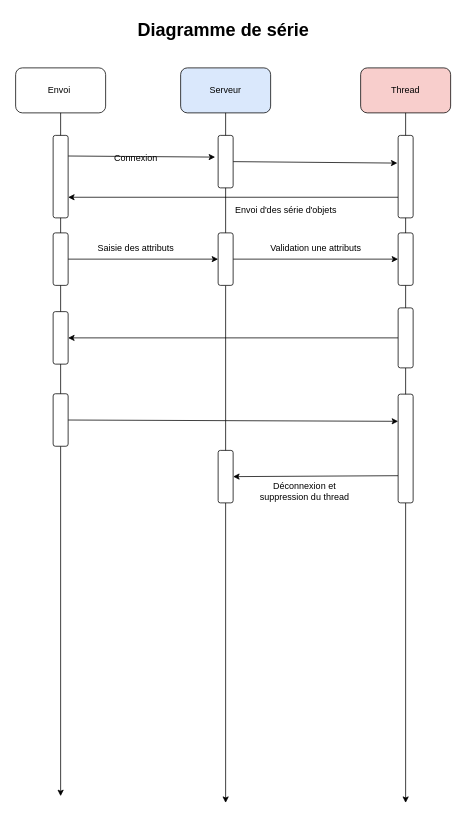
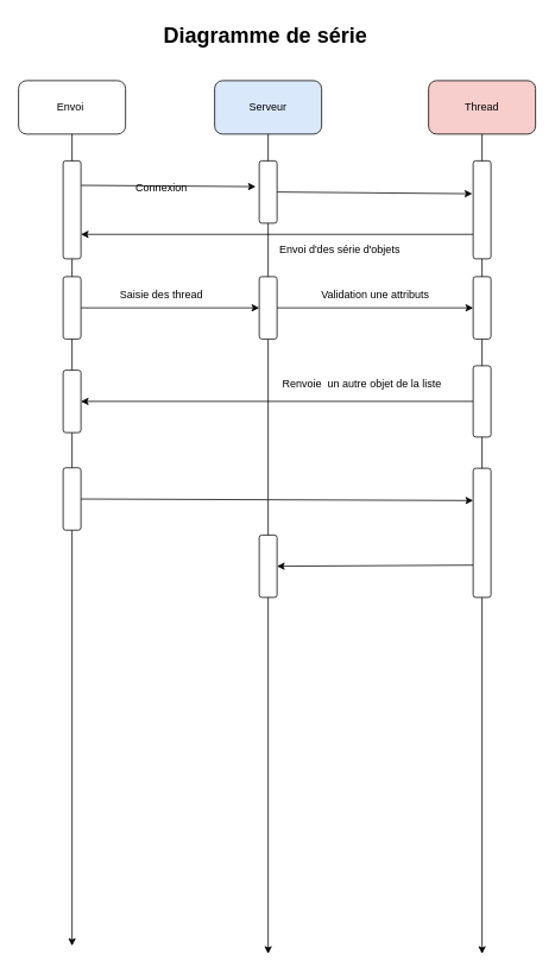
  <mxCell id="0" />
  <mxCell id="1" parent="0" />
  <mxCell id="2" style="edgeStyle=none;html=1;exitX=0.5;exitY=1;exitDx=0;exitDy=0;startArrow=none;" parent="1" source="36" edge="1"><mxGeometry relative="1" as="geometry"><mxPoint x="80" y="1061" as="targetPoint" /></mxGeometry></mxCell>
  <mxCell id="3" value="Envoi&amp;nbsp;" style="rounded=1;whiteSpace=wrap;html=1;" parent="1" vertex="1"><mxGeometry x="20" y="90" width="120" height="60" as="geometry" /></mxCell>
  <mxCell id="4" style="edgeStyle=none;html=1;exitX=0.5;exitY=1;exitDx=0;exitDy=0;startArrow=none;" parent="1" source="40" edge="1"><mxGeometry relative="1" as="geometry"><mxPoint x="300" y="1070" as="targetPoint" /><mxPoint x="300" y="560" as="sourcePoint" /></mxGeometry></mxCell>
  <mxCell id="5" value="Serveur" style="rounded=1;whiteSpace=wrap;html=1;fillColor=#dae8fc;" parent="1" vertex="1"><mxGeometry x="240" y="90" width="120" height="60" as="geometry" /></mxCell>
  <mxCell id="6" style="edgeStyle=none;html=1;exitX=0.5;exitY=1;exitDx=0;exitDy=0;startArrow=none;" parent="1" source="24" edge="1"><mxGeometry relative="1" as="geometry"><mxPoint x="540" y="1070" as="targetPoint" /></mxGeometry></mxCell>
  <mxCell id="7" value="Thread" style="rounded=1;whiteSpace=wrap;html=1;fillColor=#f8cecc;" parent="1" vertex="1"><mxGeometry x="480" y="90" width="120" height="60" as="geometry" /></mxCell>
  <mxCell id="8" style="edgeStyle=none;html=1;exitX=1;exitY=0.25;exitDx=0;exitDy=0;entryX=-0.2;entryY=0.414;entryDx=0;entryDy=0;entryPerimeter=0;" parent="1" source="9" target="12" edge="1"><mxGeometry relative="1" as="geometry" /></mxCell>
  <mxCell id="9" value="" style="rounded=1;whiteSpace=wrap;html=1;" parent="1" vertex="1"><mxGeometry x="70" y="180" width="20" height="110" as="geometry" /></mxCell>
  <mxCell id="10" value="" style="edgeStyle=none;html=1;exitX=0.5;exitY=1;exitDx=0;exitDy=0;endArrow=none;" parent="1" source="3" target="9" edge="1"><mxGeometry relative="1" as="geometry"><mxPoint x="80" y="1061" as="targetPoint" /><mxPoint x="80" y="150" as="sourcePoint" /></mxGeometry></mxCell>
  <mxCell id="11" style="edgeStyle=none;html=1;exitX=1;exitY=0.5;exitDx=0;exitDy=0;entryX=-0.05;entryY=0.336;entryDx=0;entryDy=0;entryPerimeter=0;" parent="1" source="12" target="15" edge="1"><mxGeometry relative="1" as="geometry" /></mxCell>
  <mxCell id="12" value="" style="rounded=1;whiteSpace=wrap;html=1;" parent="1" vertex="1"><mxGeometry x="290" y="180" width="20" height="70" as="geometry" /></mxCell>
  <mxCell id="13" value="" style="edgeStyle=none;html=1;exitX=0.5;exitY=1;exitDx=0;exitDy=0;endArrow=none;" parent="1" source="5" target="12" edge="1"><mxGeometry relative="1" as="geometry"><mxPoint x="300" y="1070" as="targetPoint" /><mxPoint x="300" y="150" as="sourcePoint" /></mxGeometry></mxCell>
  <mxCell id="14" style="edgeStyle=none;html=1;exitX=0;exitY=0.75;exitDx=0;exitDy=0;entryX=1;entryY=0.75;entryDx=0;entryDy=0;" parent="1" source="15" target="9" edge="1"><mxGeometry relative="1" as="geometry" /></mxCell>
  <mxCell id="15" value="" style="rounded=1;whiteSpace=wrap;html=1;" parent="1" vertex="1"><mxGeometry x="530" y="180" width="20" height="110" as="geometry" /></mxCell>
  <mxCell id="16" value="" style="edgeStyle=none;html=1;exitX=0.5;exitY=1;exitDx=0;exitDy=0;endArrow=none;" parent="1" source="7" target="15" edge="1"><mxGeometry relative="1" as="geometry"><mxPoint x="540" y="1070" as="targetPoint" /><mxPoint x="540" y="150" as="sourcePoint" /></mxGeometry></mxCell>
  <mxCell id="17" value="Connexion" style="text;html=1;align=center;verticalAlign=middle;resizable=0;points=[];autosize=1;strokeColor=none;fillColor=none;" parent="1" vertex="1"><mxGeometry x="145" y="200" width="70" height="20" as="geometry" /></mxCell>
  <mxCell id="18" style="edgeStyle=none;html=1;exitX=1;exitY=0.5;exitDx=0;exitDy=0;entryX=0;entryY=0.5;entryDx=0;entryDy=0;" parent="1" source="19" target="30" edge="1"><mxGeometry relative="1" as="geometry" /></mxCell>
  <mxCell id="19" value="" style="rounded=1;whiteSpace=wrap;html=1;" parent="1" vertex="1"><mxGeometry x="70" y="310" width="20" height="70" as="geometry" /></mxCell>
  <mxCell id="20" value="" style="edgeStyle=none;html=1;exitX=0.5;exitY=1;exitDx=0;exitDy=0;startArrow=none;endArrow=none;" parent="1" source="9" target="19" edge="1"><mxGeometry relative="1" as="geometry"><mxPoint x="80" y="1061" as="targetPoint" /><mxPoint x="80" y="250" as="sourcePoint" /></mxGeometry></mxCell>
  <mxCell id="21" value="" style="rounded=1;whiteSpace=wrap;html=1;" parent="1" vertex="1"><mxGeometry x="70" y="415" width="20" height="70" as="geometry" /></mxCell>
  <mxCell id="22" value="" style="edgeStyle=none;html=1;exitX=0.5;exitY=1;exitDx=0;exitDy=0;startArrow=none;endArrow=none;" parent="1" source="19" target="21" edge="1"><mxGeometry relative="1" as="geometry"><mxPoint x="80" y="1061" as="targetPoint" /><mxPoint x="80" y="360" as="sourcePoint" /></mxGeometry></mxCell>
  <mxCell id="23" style="edgeStyle=none;html=1;entryX=1;entryY=0.5;entryDx=0;entryDy=0;" parent="1" source="24" target="21" edge="1"><mxGeometry relative="1" as="geometry" /></mxCell>
  <mxCell id="24" value="" style="rounded=1;whiteSpace=wrap;html=1;" parent="1" vertex="1"><mxGeometry x="530" y="410" width="20" height="80" as="geometry" /></mxCell>
  <mxCell id="25" value="" style="edgeStyle=none;html=1;exitX=0.5;exitY=1;exitDx=0;exitDy=0;startArrow=none;endArrow=none;" parent="1" source="15" target="24" edge="1"><mxGeometry relative="1" as="geometry"><mxPoint x="540" y="1070" as="targetPoint" /><mxPoint x="540" y="250" as="sourcePoint" /></mxGeometry></mxCell>
  <mxCell id="26" value="" style="rounded=1;whiteSpace=wrap;html=1;" parent="1" vertex="1"><mxGeometry x="530" y="310" width="20" height="70" as="geometry" /></mxCell>
  <mxCell id="27" value="" style="edgeStyle=none;html=1;exitX=0.5;exitY=1;exitDx=0;exitDy=0;startArrow=none;endArrow=none;" parent="1" source="30" edge="1"><mxGeometry relative="1" as="geometry"><mxPoint x="300" y="560" as="targetPoint" /><mxPoint x="300" y="250" as="sourcePoint" /></mxGeometry></mxCell>
  <mxCell id="28" value="Envoi d'des série d'objets" style="text;html=1;align=center;verticalAlign=middle;resizable=0;points=[];autosize=1;strokeColor=none;fillColor=none;" parent="1" vertex="1"><mxGeometry x="305" y="270" width="150" height="20" as="geometry" /></mxCell>
  <mxCell id="29" style="edgeStyle=none;html=1;entryX=0;entryY=0.5;entryDx=0;entryDy=0;" parent="1" source="30" target="26" edge="1"><mxGeometry relative="1" as="geometry" /></mxCell>
  <mxCell id="30" value="" style="rounded=1;whiteSpace=wrap;html=1;" parent="1" vertex="1"><mxGeometry x="290" y="310" width="20" height="70" as="geometry" /></mxCell>
  <mxCell id="31" value="" style="edgeStyle=none;html=1;exitX=0.5;exitY=1;exitDx=0;exitDy=0;startArrow=none;endArrow=none;" parent="1" source="12" target="30" edge="1"><mxGeometry relative="1" as="geometry"><mxPoint x="300" y="490" as="targetPoint" /><mxPoint x="300" y="250" as="sourcePoint" /></mxGeometry></mxCell>
- <mxCell id="32" value="Saisie des attributs" style="text;html=1;align=center;verticalAlign=middle;resizable=0;points=[];autosize=1;strokeColor=none;fillColor=none;" parent="1" vertex="1"><mxGeometry x="120" y="320" width="120" height="20" as="geometry" /></mxCell>
+ <mxCell id="32" value="Saisie des thread" style="text;html=1;align=center;verticalAlign=middle;resizable=0;points=[];autosize=1;strokeColor=none;fillColor=none;" parent="1" vertex="1"><mxGeometry x="120" y="320" width="120" height="20" as="geometry" /></mxCell>
  <mxCell id="33" value="Validation une attributs" style="text;html=1;align=center;verticalAlign=middle;resizable=0;points=[];autosize=1;strokeColor=none;fillColor=none;" parent="1" vertex="1"><mxGeometry x="350" y="320" width="140" height="20" as="geometry" /></mxCell>
+ <mxCell id="34" value="Renvoie&amp;nbsp; un autre objet de la liste" style="text;html=1;align=center;verticalAlign=middle;resizable=0;points=[];autosize=1;strokeColor=none;fillColor=none;" parent="1" vertex="1"><mxGeometry x="310" y="420" width="190" height="20" as="geometry" /></mxCell>
  <mxCell id="35" style="edgeStyle=none;html=1;entryX=0;entryY=0.25;entryDx=0;entryDy=0;" parent="1" source="36" target="39" edge="1"><mxGeometry relative="1" as="geometry" /></mxCell>
  <mxCell id="36" value="" style="rounded=1;whiteSpace=wrap;html=1;" parent="1" vertex="1"><mxGeometry x="70" y="524.5" width="20" height="70" as="geometry" /></mxCell>
  <mxCell id="37" value="" style="edgeStyle=none;html=1;exitX=0.5;exitY=1;exitDx=0;exitDy=0;startArrow=none;endArrow=none;" parent="1" source="21" target="36" edge="1"><mxGeometry relative="1" as="geometry"><mxPoint x="80" y="1061" as="targetPoint" /><mxPoint x="80" y="485" as="sourcePoint" /></mxGeometry></mxCell>
  <mxCell id="38" style="edgeStyle=none;html=1;exitX=0;exitY=0.75;exitDx=0;exitDy=0;entryX=1;entryY=0.5;entryDx=0;entryDy=0;" parent="1" source="39" target="40" edge="1"><mxGeometry relative="1" as="geometry" /></mxCell>
  <mxCell id="39" value="" style="rounded=1;whiteSpace=wrap;html=1;" parent="1" vertex="1"><mxGeometry x="530" y="525" width="20" height="145" as="geometry" /></mxCell>
  <mxCell id="40" value="" style="rounded=1;whiteSpace=wrap;html=1;" parent="1" vertex="1"><mxGeometry x="290" y="600" width="20" height="70" as="geometry" /></mxCell>
  <mxCell id="41" value="" style="edgeStyle=none;html=1;exitX=0.5;exitY=1;exitDx=0;exitDy=0;startArrow=none;endArrow=none;" parent="1" target="40" edge="1"><mxGeometry relative="1" as="geometry"><mxPoint x="300" y="1070" as="targetPoint" /><mxPoint x="300" y="560" as="sourcePoint" /></mxGeometry></mxCell>
- <mxCell id="42" value="Déconnexion et &lt;br&gt;suppression du thread" style="text;html=1;align=center;verticalAlign=middle;resizable=0;points=[];autosize=1;strokeColor=none;fillColor=none;" parent="1" vertex="1"><mxGeometry x="340" y="640" width="130" height="30" as="geometry" /></mxCell>
  <mxCell id="43" value="Diagramme de série&amp;nbsp;" style="text;strokeColor=none;fillColor=none;html=1;fontSize=24;fontStyle=1;verticalAlign=middle;align=center;" parent="1" vertex="1"><mxGeometry x="250" y="20" width="100" height="40" as="geometry" /></mxCell>
